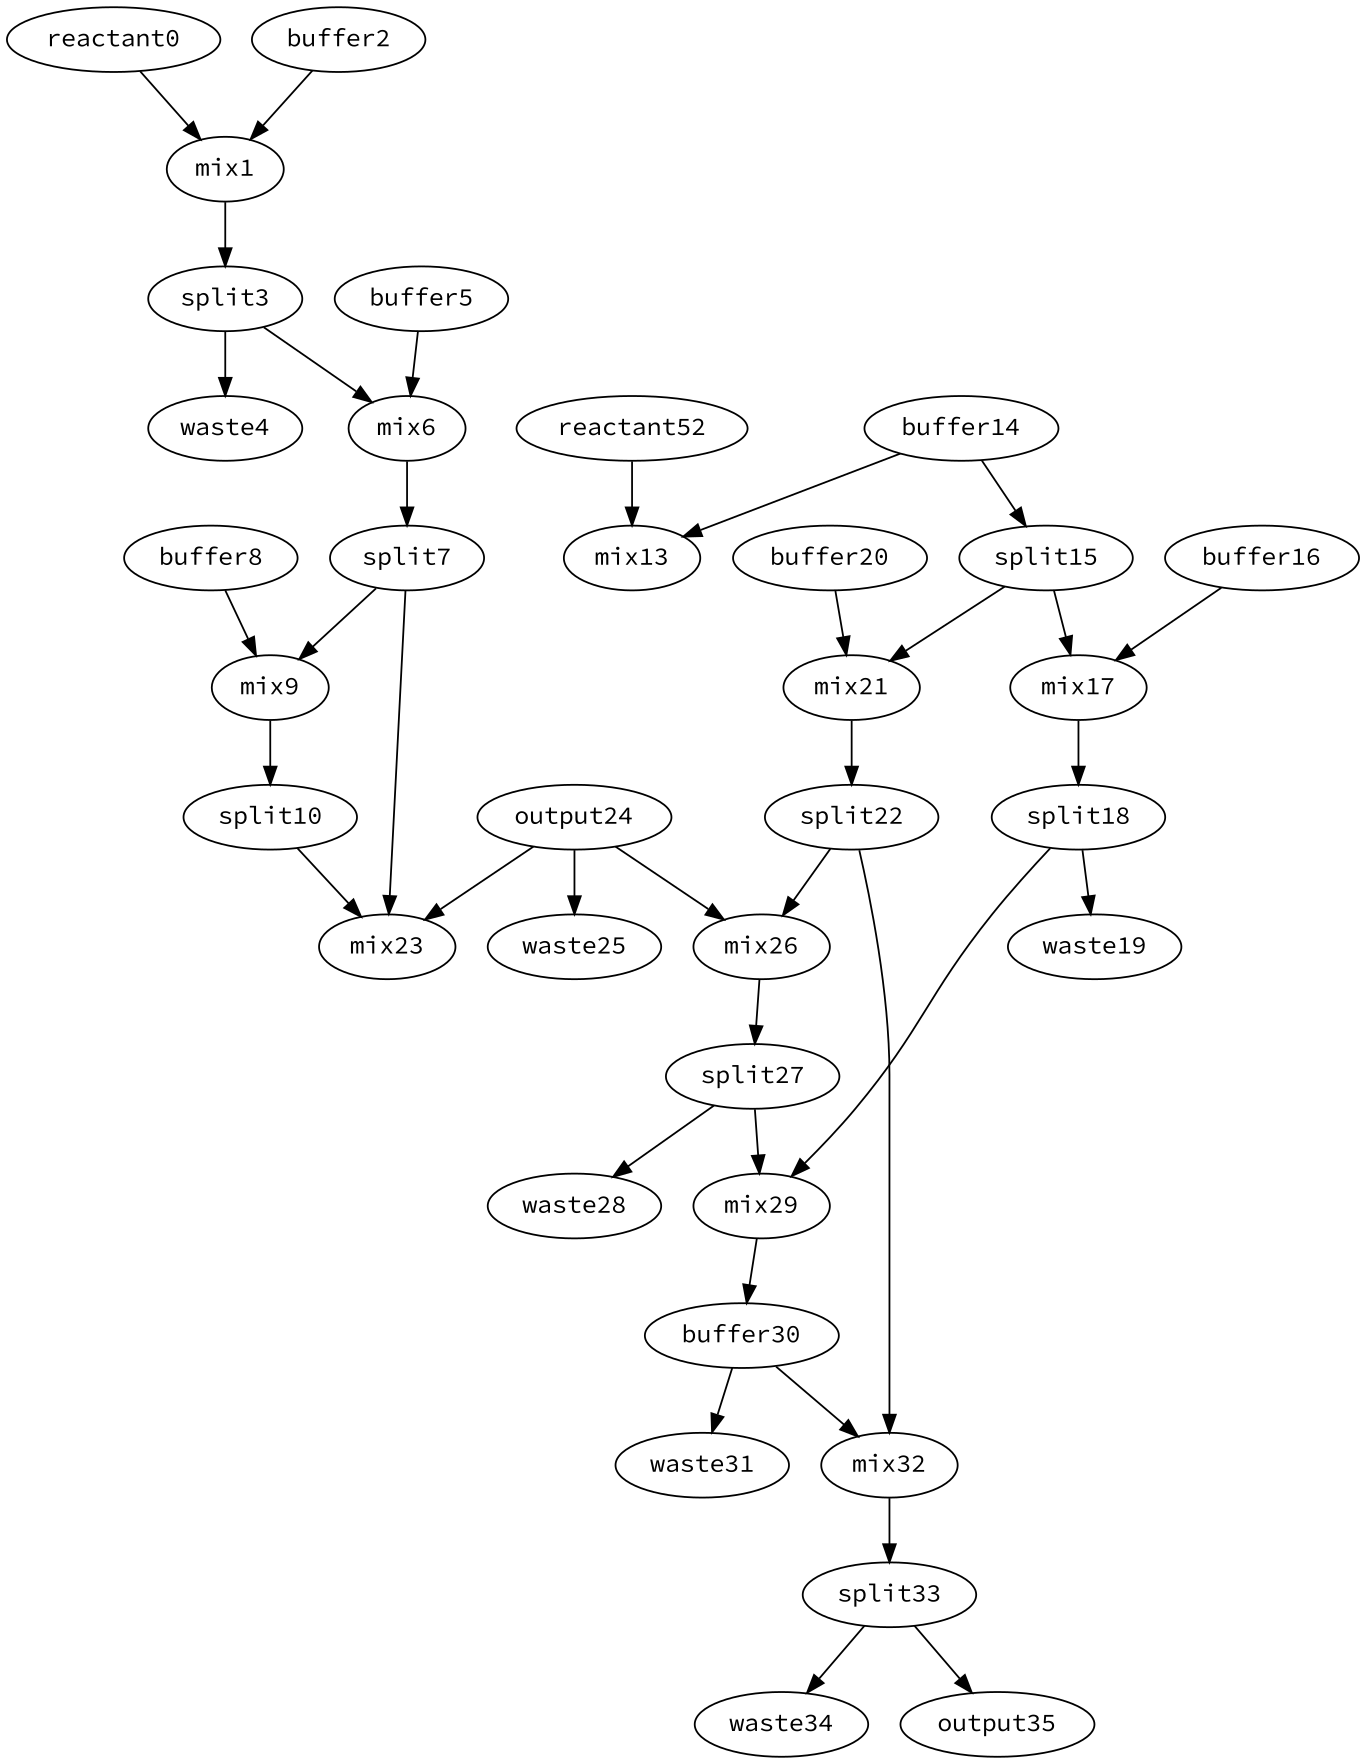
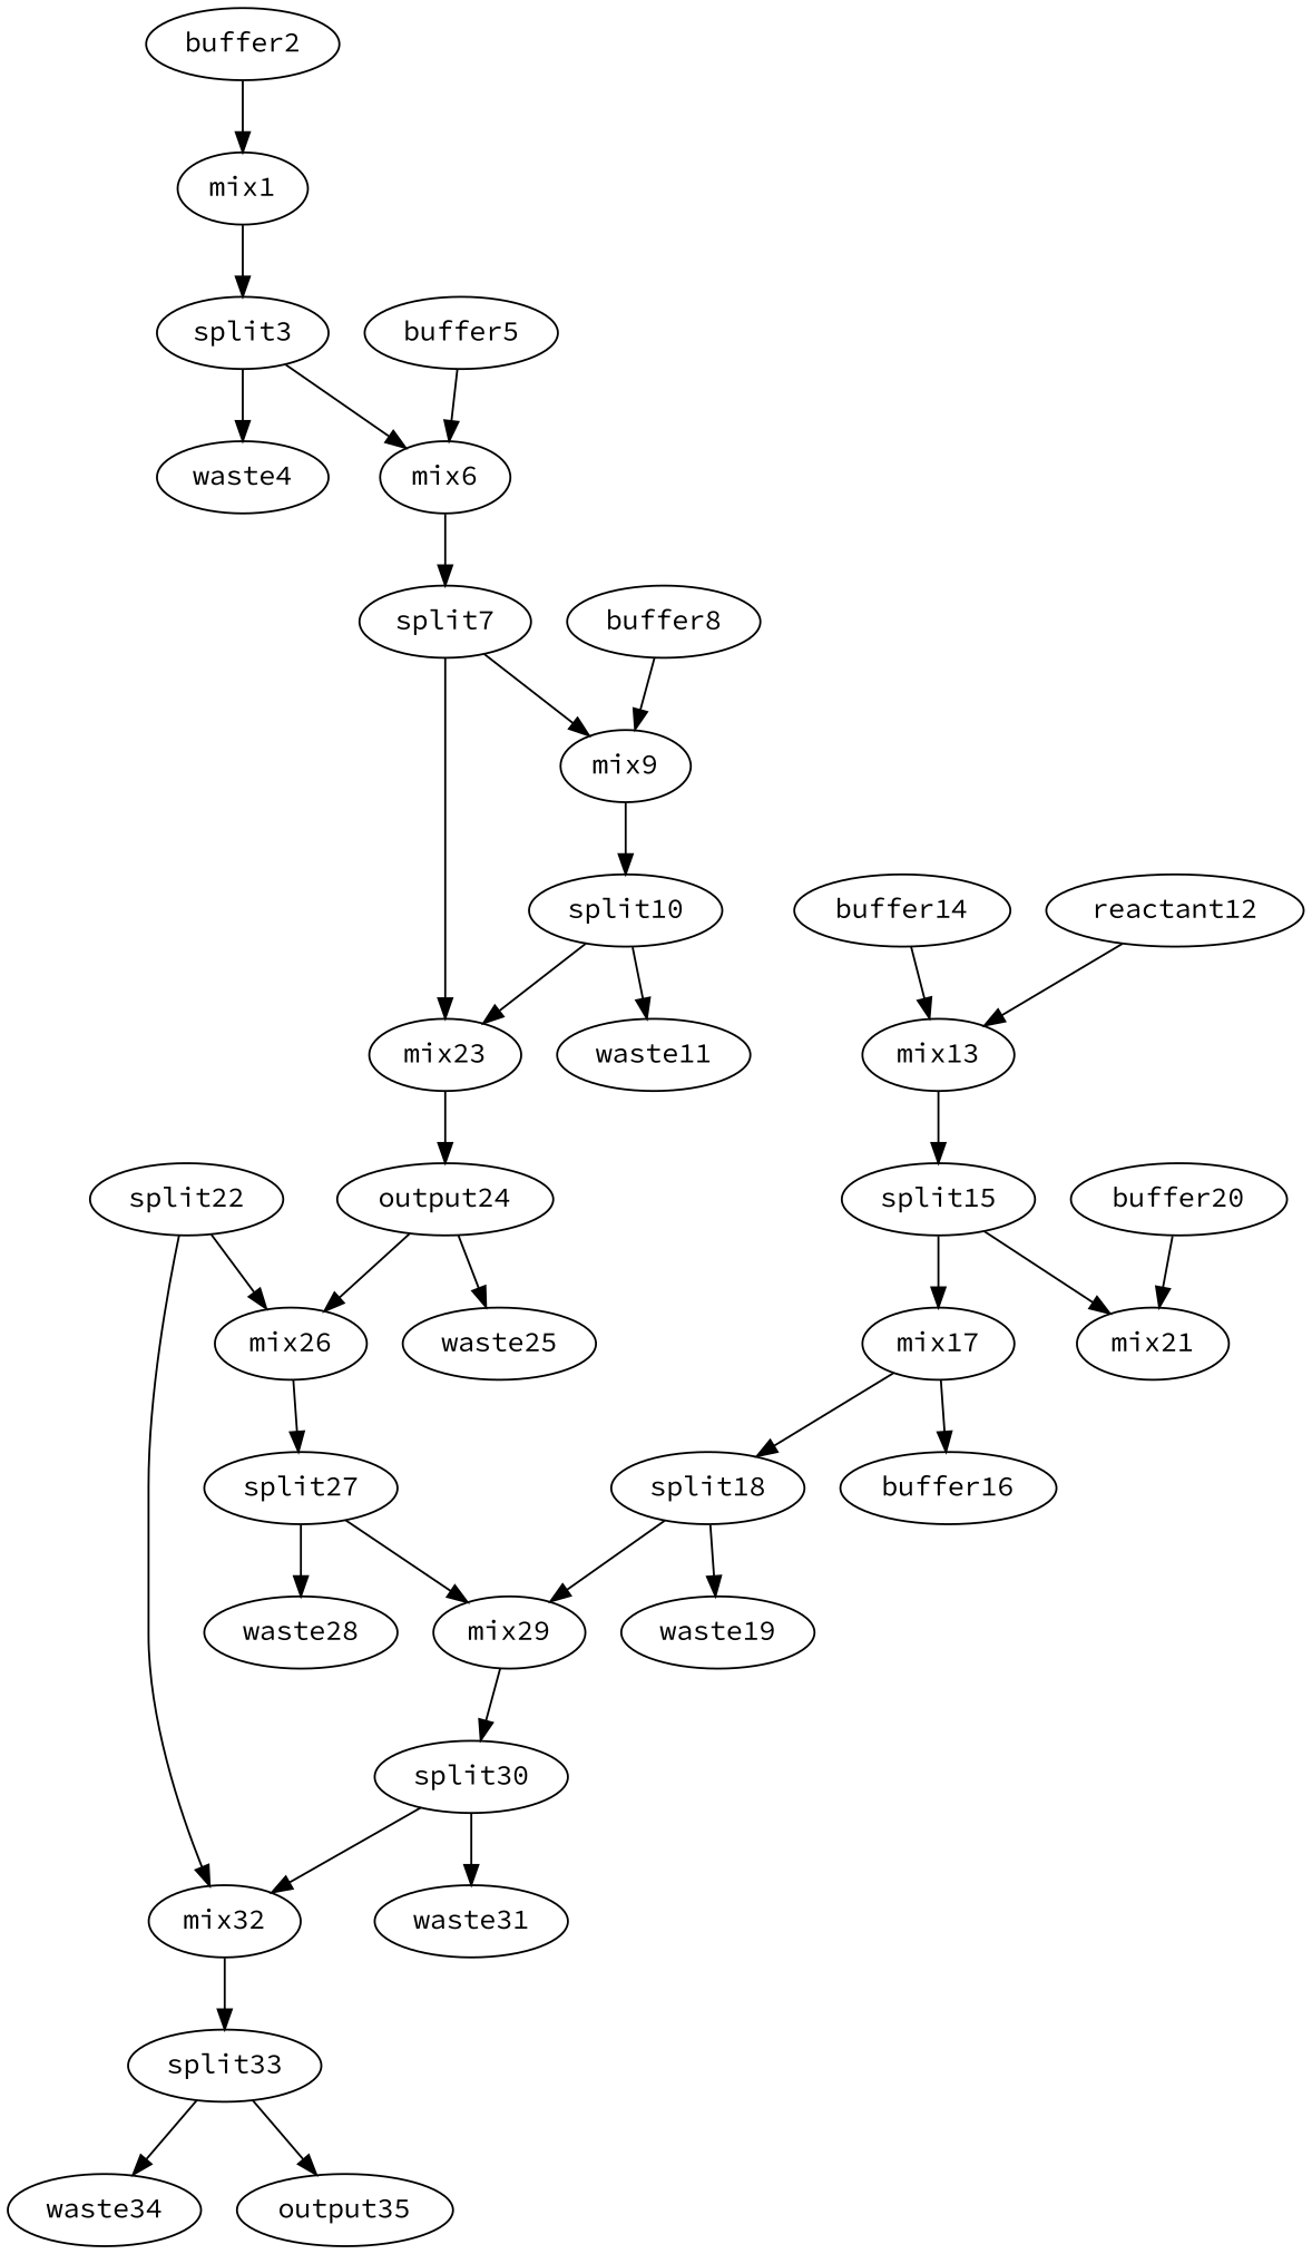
  digraph {
    fontname="Source Code Pro"
    node [fontname="Source Code Pro"]
    edge [fontname="Source Code Pro"]
-   n1 [label=reactant0]
    n2 [label=mix1]
    n3 [label=split3]
    n4 [label=waste4]
    n5 [label=mix6]
    n6 [label=buffer2]
    n7 [label=split7]
    n8 [label=buffer5]
    n9 [label=mix9]
    n10 [label=mix23]
    n11 [label=split10]
    n12 [label=output24]
    n13 [label=buffer8]
-   n15 [label=reactant52]
+   n14 [label=waste11]
+   n15 [label=reactant12]
    n16 [label=mix13]
    n17 [label=split15]
    n18 [label=mix17]
    n19 [label=mix21]
    n20 [label=buffer14]
    n21 [label=split18]
    n22 [label=split22]
    n23 [label=buffer16]
    n24 [label=waste19]
    n25 [label=mix29]
-   n26 [label=buffer30]
+   n26 [label=split30]
    n27 [label=buffer20]
    n28 [label=mix26]
    n29 [label=mix32]
    n30 [label=split27]
    n31 [label=split33]
    n32 [label=waste25]
    n33 [label=waste28]
    n34 [label=waste31]
    n35 [label=waste34]
    n36 [label=output35]
-   n1 -> n2
    n2 -> n3
    n3 -> n4
    n3 -> n5
    n5 -> n7
    n6 -> n2
    n7 -> n9
    n7 -> n10
    n8 -> n5
    n9 -> n11
-   n12 -> n10
+   n10 -> n12
    n11 -> n10
+   n11 -> n14
    n12 -> n28
    n12 -> n32
    n13 -> n9
    n15 -> n16
-   n20 -> n17
+   n16 -> n17
    n17 -> n18
    n17 -> n19
    n18 -> n21
-   n19 -> n22
    n20 -> n16
    n21 -> n24
    n21 -> n25
    n22 -> n28
    n22 -> n29
-   n23 -> n18
+   n18 -> n23
    n25 -> n26
    n26 -> n29
    n26 -> n34
    n27 -> n19
    n28 -> n30
    n29 -> n31
    n30 -> n25
    n30 -> n33
    n31 -> n35
    n31 -> n36
  }
